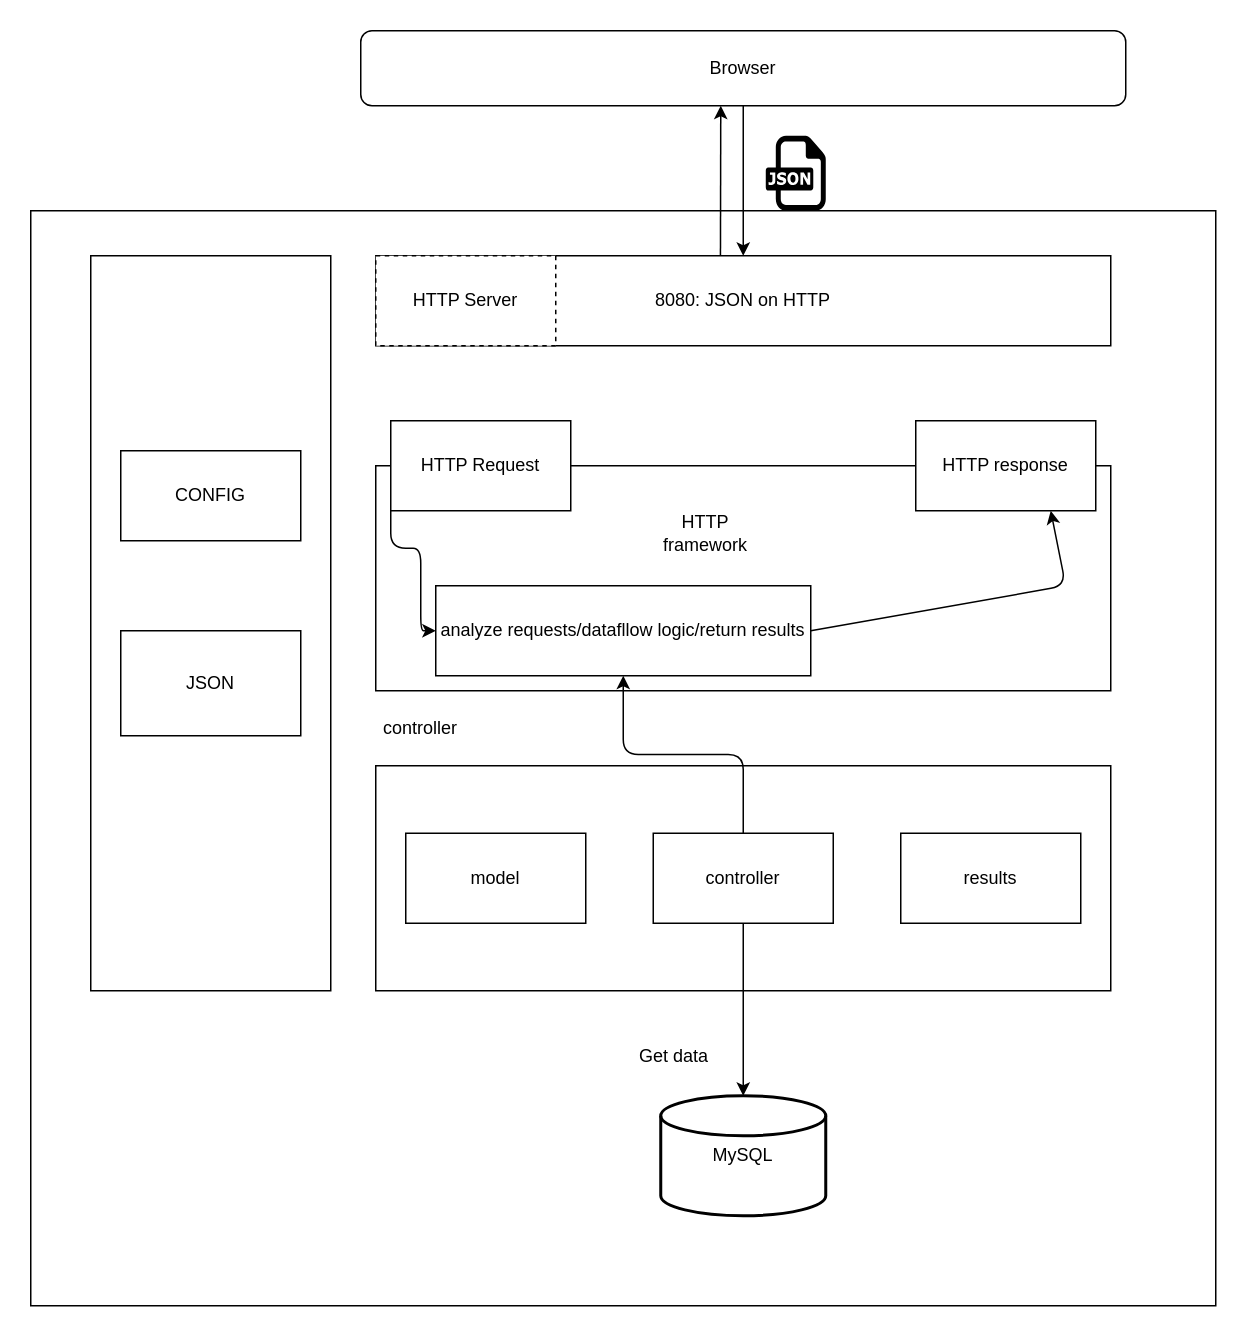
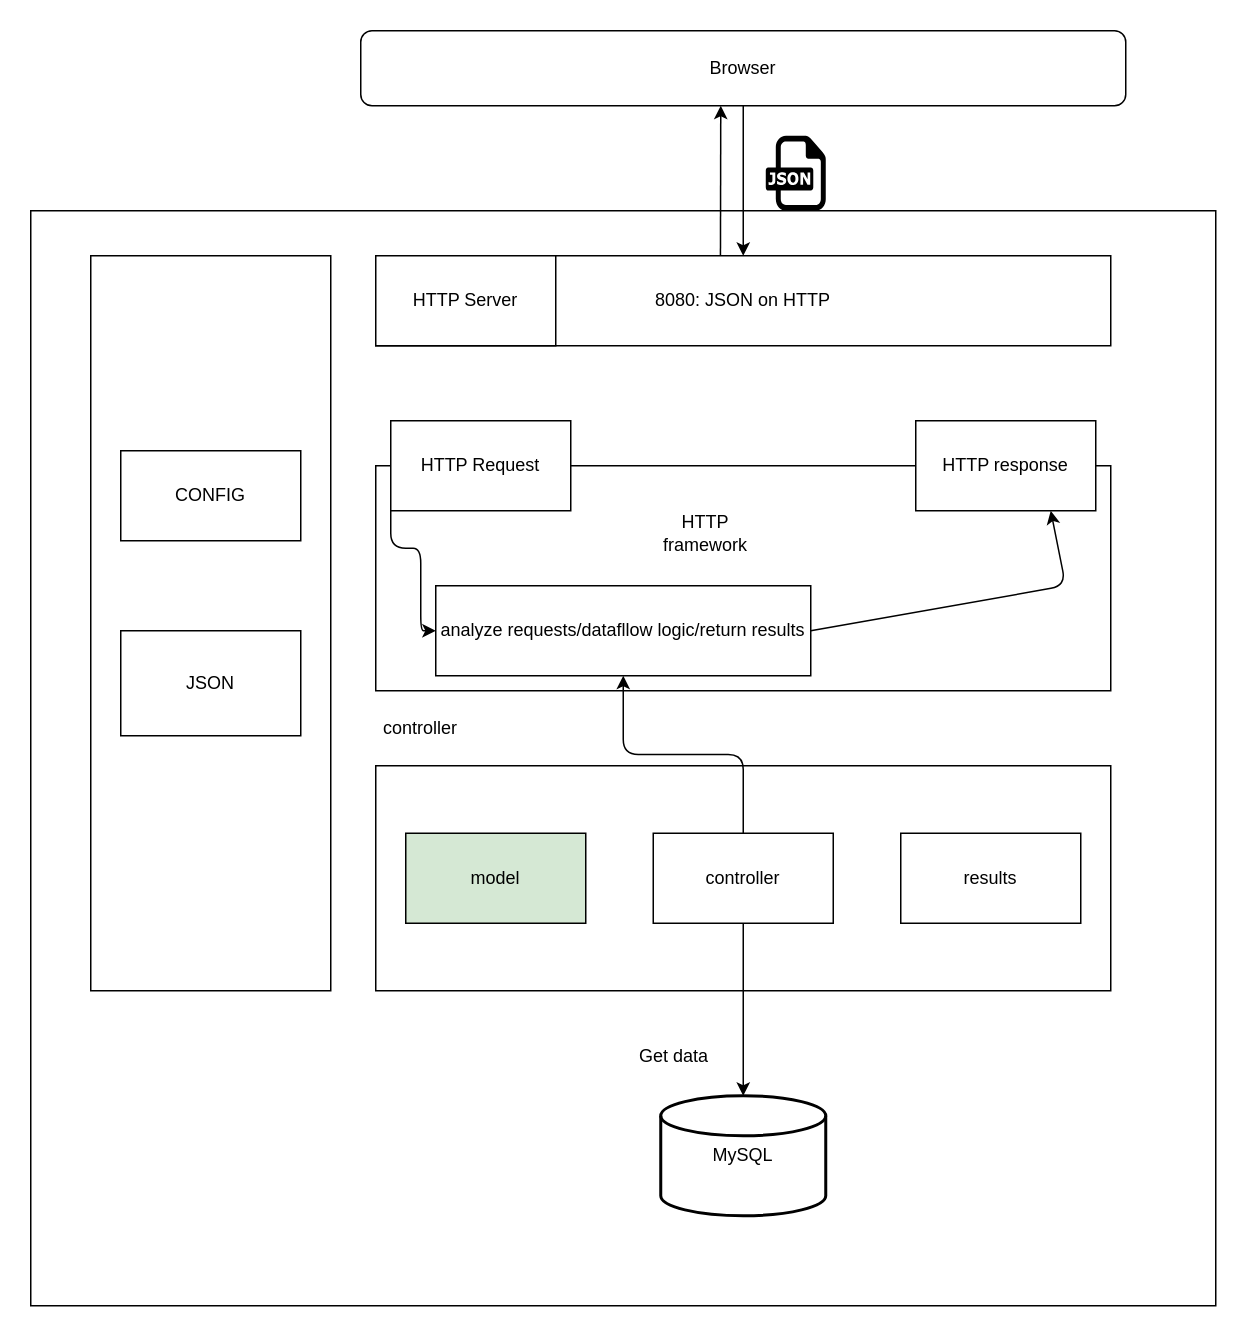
  <mxCell id="0" />
  <mxCell id="1" parent="0" />
  <mxCell id="2" value="" style="rounded=0;whiteSpace=wrap;html=1;" vertex="1" parent="1"><mxGeometry x="20" y="140" width="790" height="730" as="geometry" /></mxCell>
  <mxCell id="3" value="8080: JSON on HTTP" style="rounded=0;whiteSpace=wrap;html=1;" vertex="1" parent="1"><mxGeometry x="250" y="170" width="490" height="60" as="geometry" /></mxCell>
- <mxCell id="4" value="HTTP Server" style="rounded=0;whiteSpace=wrap;html=1;dashed=1;" vertex="1" parent="1"><mxGeometry x="250" y="170" width="120" height="60" as="geometry" /></mxCell>
+ <mxCell id="4" value="HTTP Server" style="rounded=0;whiteSpace=wrap;html=1;" vertex="1" parent="1"><mxGeometry x="250" y="170" width="120" height="60" as="geometry" /></mxCell>
  <mxCell id="5" style="edgeStyle=orthogonalEdgeStyle;html=1;exitX=0.5;exitY=1;exitDx=0;exitDy=0;" edge="1" parent="1" source="6" target="3"><mxGeometry relative="1" as="geometry" /></mxCell>
  <mxCell id="6" value="Browser" style="rounded=1;whiteSpace=wrap;html=1;" vertex="1" parent="1"><mxGeometry x="240" y="20" width="510" height="50" as="geometry" /></mxCell>
  <mxCell id="7" value="" style="rounded=0;whiteSpace=wrap;html=1;" vertex="1" parent="1"><mxGeometry x="250" y="310" width="490" height="150" as="geometry" /></mxCell>
  <mxCell id="8" style="edgeStyle=orthogonalEdgeStyle;html=1;exitX=0;exitY=1;exitDx=0;exitDy=0;" edge="1" parent="1" source="9" target="11"><mxGeometry relative="1" as="geometry"><Array as="points"><mxPoint x="260" y="365" /><mxPoint x="280" y="365" /><mxPoint x="280" y="420" /></Array></mxGeometry></mxCell>
  <mxCell id="9" value="HTTP Request" style="rounded=0;whiteSpace=wrap;html=1;" vertex="1" parent="1"><mxGeometry x="260" y="280" width="120" height="60" as="geometry" /></mxCell>
  <mxCell id="10" value="HTTP response" style="rounded=0;whiteSpace=wrap;html=1;" vertex="1" parent="1"><mxGeometry x="610" y="280" width="120" height="60" as="geometry" /></mxCell>
  <mxCell id="11" value="analyze requests/datafllow logic/return results" style="rounded=0;whiteSpace=wrap;html=1;" vertex="1" parent="1"><mxGeometry x="290" y="390" width="250" height="60" as="geometry" /></mxCell>
  <mxCell id="12" value="HTTP framework" style="text;html=1;strokeColor=none;fillColor=none;align=center;verticalAlign=middle;whiteSpace=wrap;rounded=0;" vertex="1" parent="1"><mxGeometry x="440" y="340" width="60" height="30" as="geometry" /></mxCell>
  <mxCell id="13" value="" style="rounded=0;whiteSpace=wrap;html=1;" vertex="1" parent="1"><mxGeometry x="250" y="510" width="490" height="150" as="geometry" /></mxCell>
  <mxCell id="14" value="" style="endArrow=classic;html=1;exitX=1;exitY=0.5;exitDx=0;exitDy=0;entryX=0.75;entryY=1;entryDx=0;entryDy=0;" edge="1" parent="1" source="11" target="10"><mxGeometry width="50" height="50" relative="1" as="geometry"><mxPoint x="680" y="390" as="sourcePoint" /><mxPoint x="730" y="340" as="targetPoint" /><Array as="points"><mxPoint x="710" y="390" /></Array></mxGeometry></mxCell>
  <mxCell id="15" value="controller" style="text;html=1;strokeColor=none;fillColor=none;align=center;verticalAlign=middle;whiteSpace=wrap;rounded=0;" vertex="1" parent="1"><mxGeometry x="250" y="470" width="60" height="30" as="geometry" /></mxCell>
- <mxCell id="16" value="model" style="rounded=0;whiteSpace=wrap;html=1;" vertex="1" parent="1"><mxGeometry x="270" y="555" width="120" height="60" as="geometry" /></mxCell>
+ <mxCell id="16" value="model" style="rounded=0;whiteSpace=wrap;html=1;fillColor=#d5e8d4;" vertex="1" parent="1"><mxGeometry x="270" y="555" width="120" height="60" as="geometry" /></mxCell>
  <mxCell id="17" style="edgeStyle=orthogonalEdgeStyle;html=1;" edge="1" parent="1" source="19" target="21"><mxGeometry relative="1" as="geometry" /></mxCell>
  <mxCell id="18" style="edgeStyle=orthogonalEdgeStyle;html=1;exitX=0.5;exitY=0;exitDx=0;exitDy=0;entryX=0.5;entryY=1;entryDx=0;entryDy=0;" edge="1" parent="1" source="19" target="11"><mxGeometry relative="1" as="geometry" /></mxCell>
  <mxCell id="19" value="controller" style="rounded=0;whiteSpace=wrap;html=1;" vertex="1" parent="1"><mxGeometry x="435" y="555" width="120" height="60" as="geometry" /></mxCell>
  <mxCell id="20" value="results" style="rounded=0;whiteSpace=wrap;html=1;" vertex="1" parent="1"><mxGeometry x="600" y="555" width="120" height="60" as="geometry" /></mxCell>
  <mxCell id="21" value="MySQL" style="strokeWidth=2;html=1;shape=mxgraph.flowchart.database;whiteSpace=wrap;" vertex="1" parent="1"><mxGeometry x="440" y="730" width="110" height="80" as="geometry" /></mxCell>
  <mxCell id="22" value="Get data" style="text;strokeColor=none;fillColor=none;spacingLeft=4;spacingRight=4;overflow=hidden;rotatable=0;points=[[0,0.5],[1,0.5]];portConstraint=eastwest;fontSize=12;" vertex="1" parent="1"><mxGeometry x="420" y="690" width="80" height="30" as="geometry" /></mxCell>
  <mxCell id="23" value="" style="dashed=0;outlineConnect=0;html=1;align=center;labelPosition=center;verticalLabelPosition=bottom;verticalAlign=top;shape=mxgraph.weblogos.json" vertex="1" parent="1"><mxGeometry x="510" width="40" height="50" as="geometry" y="90" /></mxCell>
  <mxCell id="24" value="" style="endArrow=classic;html=1;exitX=0.469;exitY=0;exitDx=0;exitDy=0;exitPerimeter=0;" edge="1" parent="1" source="3"><mxGeometry width="50" height="50" relative="1" as="geometry"><mxPoint x="430" y="120" as="sourcePoint" /><mxPoint x="480" y="70" as="targetPoint" /></mxGeometry></mxCell>
  <mxCell id="25" value="" style="rounded=0;whiteSpace=wrap;html=1;" vertex="1" parent="1"><mxGeometry x="60" y="170" width="160" height="490" as="geometry" /></mxCell>
  <mxCell id="26" value="CONFIG" style="rounded=0;whiteSpace=wrap;html=1;" vertex="1" parent="1"><mxGeometry x="80" y="300" width="120" height="60" as="geometry" /></mxCell>
  <mxCell id="27" value="JSON" style="rounded=0;whiteSpace=wrap;html=1;" vertex="1" parent="1"><mxGeometry x="80" y="420" width="120" height="70" as="geometry" /></mxCell>
